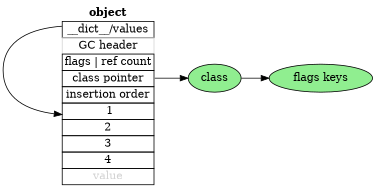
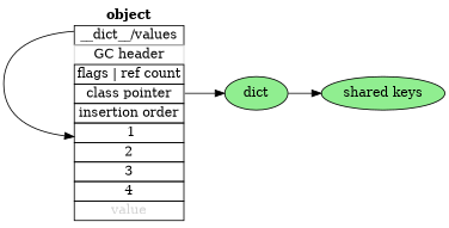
  digraph {
    rankdir=LR
    node [fillcolor=lightgreen style=filled]
-   n1 [label=class]
-   n2 [label="flags keys"]
+   n1 [label=dict]
+   n2 [label="shared keys"]
    n3 [label=<<table border="0" cellspacing="0">                     <tr><td><b>object</b></td></tr>                     <tr><td port="values" border="1">__dict__/values</td></tr>                     <tr><td border="1" color = "lightgrey" >GC header</td></tr>                     <tr><td port="p0" border="1">flags | ref count</td></tr>                     <tr><td port="cls" border="1">class pointer</td></tr>                     <tr><td border="1">insertion order</td></tr>                     <tr><td port="value0" border="1">     1    </td></tr>                     <tr><td border="1"> 2 </td></tr>                     <tr><td border="1"> 3 </td></tr>                     <tr><td border="1"> 4 </td></tr>                     <tr><td border="1"><font color = "lightgray">value</font></td></tr>                 </table>> shape=none fillcolor="" style=""]
    n1 -> n2
    n3 -> n1 [tailport=cls]
    n3 -> n3 [headport=value0 tailport=values]
  }
